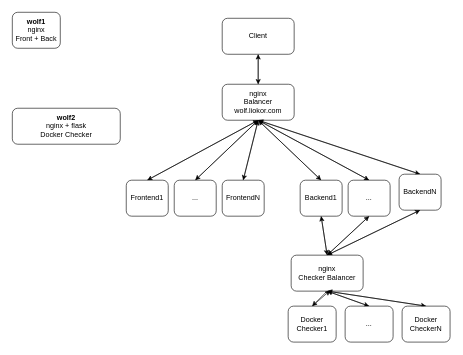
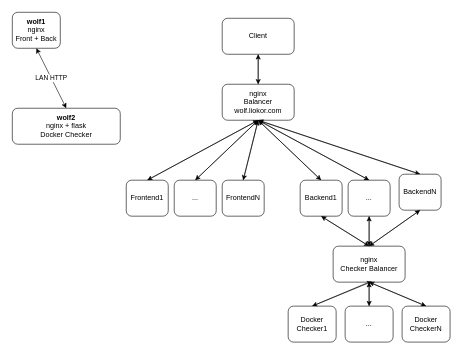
  <mxCell id="0" />
  <mxCell id="1" parent="0" />
  <mxCell id="2" value="&lt;div&gt;&lt;b&gt;wolf1&lt;/b&gt;&lt;br&gt;nginx&lt;/div&gt;&lt;div&gt;Front + Back&lt;br&gt;&lt;/div&gt;" style="rounded=1;whiteSpace=wrap;html=1;" vertex="1" parent="1"><mxGeometry x="20" y="20" width="80" height="60" as="geometry" /></mxCell>
  <mxCell id="3" value="&lt;b&gt;wolf2&lt;br&gt;&lt;/b&gt;&lt;div&gt;nginx + flask&lt;br&gt;Docker Checker&lt;br&gt;&lt;/div&gt;" style="rounded=1;whiteSpace=wrap;html=1;" vertex="1" parent="1"><mxGeometry x="20" y="180" width="180" height="60" as="geometry" /></mxCell>
+ <mxCell id="4" value="LAN HTTP" style="endArrow=classic;startArrow=classic;html=1;rounded=0;entryX=0.5;entryY=1;entryDx=0;entryDy=0;exitX=0.5;exitY=0;exitDx=0;exitDy=0;" edge="1" parent="1" source="3" target="2"><mxGeometry width="50" height="50" relative="1" as="geometry"><mxPoint x="20" y="220" as="sourcePoint" /><mxPoint x="70" y="170" as="targetPoint" /></mxGeometry></mxCell>
  <mxCell id="5" style="edgeStyle=none;rounded=0;orthogonalLoop=1;jettySize=auto;html=1;exitX=0.5;exitY=1;exitDx=0;exitDy=0;entryX=0.5;entryY=0;entryDx=0;entryDy=0;" edge="1" parent="1" source="12" target="14"><mxGeometry relative="1" as="geometry" /></mxCell>
  <mxCell id="6" style="edgeStyle=none;rounded=0;orthogonalLoop=1;jettySize=auto;html=1;exitX=0.5;exitY=1;exitDx=0;exitDy=0;entryX=0.5;entryY=0;entryDx=0;entryDy=0;" edge="1" parent="1" source="12" target="16"><mxGeometry relative="1" as="geometry" /></mxCell>
  <mxCell id="7" style="edgeStyle=none;rounded=0;orthogonalLoop=1;jettySize=auto;html=1;exitX=0.5;exitY=1;exitDx=0;exitDy=0;entryX=0.5;entryY=0;entryDx=0;entryDy=0;" edge="1" parent="1" source="12" target="18"><mxGeometry relative="1" as="geometry" /></mxCell>
  <mxCell id="8" style="edgeStyle=none;rounded=0;orthogonalLoop=1;jettySize=auto;html=1;exitX=0.5;exitY=1;exitDx=0;exitDy=0;entryX=0.5;entryY=0;entryDx=0;entryDy=0;" edge="1" parent="1" source="12" target="21"><mxGeometry relative="1" as="geometry" /></mxCell>
  <mxCell id="9" style="edgeStyle=none;rounded=0;orthogonalLoop=1;jettySize=auto;html=1;exitX=0.5;exitY=1;exitDx=0;exitDy=0;entryX=0.5;entryY=0;entryDx=0;entryDy=0;" edge="1" parent="1" source="12" target="24"><mxGeometry relative="1" as="geometry" /></mxCell>
  <mxCell id="10" style="edgeStyle=none;rounded=0;orthogonalLoop=1;jettySize=auto;html=1;exitX=0.5;exitY=1;exitDx=0;exitDy=0;entryX=0.5;entryY=0;entryDx=0;entryDy=0;" edge="1" parent="1" source="12" target="27"><mxGeometry relative="1" as="geometry" /></mxCell>
  <mxCell id="11" style="edgeStyle=none;rounded=0;orthogonalLoop=1;jettySize=auto;html=1;exitX=0.5;exitY=0;exitDx=0;exitDy=0;entryX=0.5;entryY=1;entryDx=0;entryDy=0;" edge="1" parent="1" source="12" target="42"><mxGeometry relative="1" as="geometry" /></mxCell>
  <mxCell id="12" value="&lt;div&gt;nginx&lt;/div&gt;&lt;div&gt;Balancer&lt;br&gt;&lt;/div&gt;&lt;div&gt;wolf.liokor.com&lt;br&gt;&lt;/div&gt;" style="rounded=1;whiteSpace=wrap;html=1;" vertex="1" parent="1"><mxGeometry x="370" y="140" width="120" height="60" as="geometry" /></mxCell>
  <mxCell id="13" style="rounded=0;orthogonalLoop=1;jettySize=auto;html=1;exitX=0.5;exitY=0;exitDx=0;exitDy=0;entryX=0.5;entryY=1;entryDx=0;entryDy=0;" edge="1" parent="1" source="14" target="12"><mxGeometry relative="1" as="geometry" /></mxCell>
  <mxCell id="14" value="Frontend1" style="rounded=1;whiteSpace=wrap;html=1;" vertex="1" parent="1"><mxGeometry x="210" y="300" width="70" height="60" as="geometry" /></mxCell>
  <mxCell id="15" style="edgeStyle=none;rounded=0;orthogonalLoop=1;jettySize=auto;html=1;exitX=0.5;exitY=0;exitDx=0;exitDy=0;entryX=0.5;entryY=1;entryDx=0;entryDy=0;" edge="1" parent="1" source="16" target="12"><mxGeometry relative="1" as="geometry" /></mxCell>
  <mxCell id="16" value="..." style="rounded=1;whiteSpace=wrap;html=1;" vertex="1" parent="1"><mxGeometry x="290" y="300" width="70" height="60" as="geometry" /></mxCell>
  <mxCell id="17" style="edgeStyle=none;rounded=0;orthogonalLoop=1;jettySize=auto;html=1;exitX=0.5;exitY=0;exitDx=0;exitDy=0;" edge="1" parent="1" source="18"><mxGeometry relative="1" as="geometry"><mxPoint x="430" y="200" as="targetPoint" /></mxGeometry></mxCell>
  <mxCell id="18" value="FrontendN" style="rounded=1;whiteSpace=wrap;html=1;" vertex="1" parent="1"><mxGeometry x="370" y="300" width="70" height="60" as="geometry" /></mxCell>
  <mxCell id="19" style="edgeStyle=none;rounded=0;orthogonalLoop=1;jettySize=auto;html=1;exitX=0.5;exitY=0;exitDx=0;exitDy=0;" edge="1" parent="1" source="21"><mxGeometry relative="1" as="geometry"><mxPoint x="430" y="200" as="targetPoint" /></mxGeometry></mxCell>
  <mxCell id="20" style="edgeStyle=none;rounded=0;orthogonalLoop=1;jettySize=auto;html=1;exitX=0.5;exitY=1;exitDx=0;exitDy=0;entryX=0.5;entryY=0;entryDx=0;entryDy=0;" edge="1" parent="1" source="21" target="34"><mxGeometry relative="1" as="geometry" /></mxCell>
  <mxCell id="21" value="Backend1" style="rounded=1;whiteSpace=wrap;html=1;" vertex="1" parent="1"><mxGeometry x="500" y="300" width="70" height="60" as="geometry" /></mxCell>
  <mxCell id="22" style="edgeStyle=none;rounded=0;orthogonalLoop=1;jettySize=auto;html=1;exitX=0.5;exitY=0;exitDx=0;exitDy=0;" edge="1" parent="1" source="24"><mxGeometry relative="1" as="geometry"><mxPoint x="430" y="200" as="targetPoint" /></mxGeometry></mxCell>
  <mxCell id="23" style="edgeStyle=none;rounded=0;orthogonalLoop=1;jettySize=auto;html=1;exitX=0.5;exitY=1;exitDx=0;exitDy=0;entryX=0.5;entryY=0;entryDx=0;entryDy=0;" edge="1" parent="1" source="24" target="34"><mxGeometry relative="1" as="geometry" /></mxCell>
  <mxCell id="24" value="..." style="rounded=1;whiteSpace=wrap;html=1;" vertex="1" parent="1"><mxGeometry x="580" y="300" width="70" height="60" as="geometry" /></mxCell>
  <mxCell id="25" style="edgeStyle=none;rounded=0;orthogonalLoop=1;jettySize=auto;html=1;exitX=0.5;exitY=0;exitDx=0;exitDy=0;entryX=0.5;entryY=1;entryDx=0;entryDy=0;" edge="1" parent="1" source="27" target="12"><mxGeometry relative="1" as="geometry" /></mxCell>
  <mxCell id="26" style="edgeStyle=none;rounded=0;orthogonalLoop=1;jettySize=auto;html=1;exitX=0.5;exitY=1;exitDx=0;exitDy=0;entryX=0.5;entryY=0;entryDx=0;entryDy=0;" edge="1" parent="1" source="27" target="34"><mxGeometry relative="1" as="geometry" /></mxCell>
  <mxCell id="27" value="BackendN" style="rounded=1;whiteSpace=wrap;html=1;" vertex="1" parent="1"><mxGeometry x="665" y="290" width="70" height="60" as="geometry" /></mxCell>
  <mxCell id="28" style="edgeStyle=none;rounded=0;orthogonalLoop=1;jettySize=auto;html=1;exitX=0.5;exitY=0;exitDx=0;exitDy=0;entryX=0.5;entryY=1;entryDx=0;entryDy=0;" edge="1" parent="1" source="34" target="21"><mxGeometry relative="1" as="geometry" /></mxCell>
  <mxCell id="29" style="edgeStyle=none;rounded=0;orthogonalLoop=1;jettySize=auto;html=1;exitX=0.5;exitY=0;exitDx=0;exitDy=0;entryX=0.5;entryY=1;entryDx=0;entryDy=0;" edge="1" parent="1" source="34" target="24"><mxGeometry relative="1" as="geometry" /></mxCell>
  <mxCell id="30" style="edgeStyle=none;rounded=0;orthogonalLoop=1;jettySize=auto;html=1;exitX=0.5;exitY=0;exitDx=0;exitDy=0;entryX=0.5;entryY=1;entryDx=0;entryDy=0;" edge="1" parent="1" source="34" target="27"><mxGeometry relative="1" as="geometry" /></mxCell>
  <mxCell id="31" style="edgeStyle=none;rounded=0;orthogonalLoop=1;jettySize=auto;html=1;exitX=0.5;exitY=1;exitDx=0;exitDy=0;entryX=0.5;entryY=0;entryDx=0;entryDy=0;" edge="1" parent="1" source="34" target="36"><mxGeometry relative="1" as="geometry" /></mxCell>
  <mxCell id="32" style="edgeStyle=none;rounded=0;orthogonalLoop=1;jettySize=auto;html=1;exitX=0.5;exitY=1;exitDx=0;exitDy=0;entryX=0.5;entryY=0;entryDx=0;entryDy=0;" edge="1" parent="1" source="34" target="38"><mxGeometry relative="1" as="geometry" /></mxCell>
  <mxCell id="33" style="edgeStyle=none;rounded=0;orthogonalLoop=1;jettySize=auto;html=1;exitX=0.5;exitY=1;exitDx=0;exitDy=0;entryX=0.5;entryY=0;entryDx=0;entryDy=0;" edge="1" parent="1" source="34" target="40"><mxGeometry relative="1" as="geometry" /></mxCell>
- <mxCell id="34" value="&lt;div&gt;nginx&lt;/div&gt;&lt;div&gt;Checker Balancer&lt;/div&gt;" style="rounded=1;whiteSpace=wrap;html=1;" vertex="1" parent="1"><mxGeometry x="485" y="425" width="120" height="60" as="geometry" /></mxCell>
+ <mxCell id="34" value="&lt;div&gt;nginx&lt;/div&gt;&lt;div&gt;Checker Balancer&lt;/div&gt;" style="rounded=1;whiteSpace=wrap;html=1;" vertex="1" parent="1"><mxGeometry x="555" y="410" width="120" height="60" as="geometry" /></mxCell>
  <mxCell id="35" style="edgeStyle=none;rounded=0;orthogonalLoop=1;jettySize=auto;html=1;exitX=0.5;exitY=0;exitDx=0;exitDy=0;entryX=0.542;entryY=0.982;entryDx=0;entryDy=0;entryPerimeter=0;" edge="1" parent="1" source="36" target="34"><mxGeometry relative="1" as="geometry" /></mxCell>
  <mxCell id="36" value="&lt;div&gt;Docker&lt;/div&gt;&lt;div&gt;Checker1&lt;br&gt;&lt;/div&gt;" style="rounded=1;whiteSpace=wrap;html=1;" vertex="1" parent="1"><mxGeometry x="480" y="510" width="80" height="60" as="geometry" /></mxCell>
  <mxCell id="37" style="edgeStyle=none;rounded=0;orthogonalLoop=1;jettySize=auto;html=1;exitX=0.5;exitY=0;exitDx=0;exitDy=0;entryX=0.5;entryY=1;entryDx=0;entryDy=0;" edge="1" parent="1" source="38" target="34"><mxGeometry relative="1" as="geometry" /></mxCell>
  <mxCell id="38" value="..." style="rounded=1;whiteSpace=wrap;html=1;" vertex="1" parent="1"><mxGeometry x="575" y="510" width="80" height="60" as="geometry" /></mxCell>
  <mxCell id="39" style="edgeStyle=none;rounded=0;orthogonalLoop=1;jettySize=auto;html=1;exitX=0.5;exitY=0;exitDx=0;exitDy=0;entryX=0.5;entryY=1;entryDx=0;entryDy=0;" edge="1" parent="1" source="40" target="34"><mxGeometry relative="1" as="geometry" /></mxCell>
  <mxCell id="40" value="&lt;div&gt;Docker&lt;/div&gt;&lt;div&gt;CheckerN&lt;/div&gt;" style="rounded=1;whiteSpace=wrap;html=1;" vertex="1" parent="1"><mxGeometry x="670" y="510" width="80" height="60" as="geometry" /></mxCell>
  <mxCell id="41" style="edgeStyle=none;rounded=0;orthogonalLoop=1;jettySize=auto;html=1;exitX=0.5;exitY=1;exitDx=0;exitDy=0;" edge="1" parent="1" source="42" target="12"><mxGeometry relative="1" as="geometry" /></mxCell>
  <mxCell id="42" value="&lt;div&gt;Client&lt;/div&gt;" style="rounded=1;whiteSpace=wrap;html=1;" vertex="1" parent="1"><mxGeometry x="370" y="30" width="120" height="60" as="geometry" /></mxCell>
